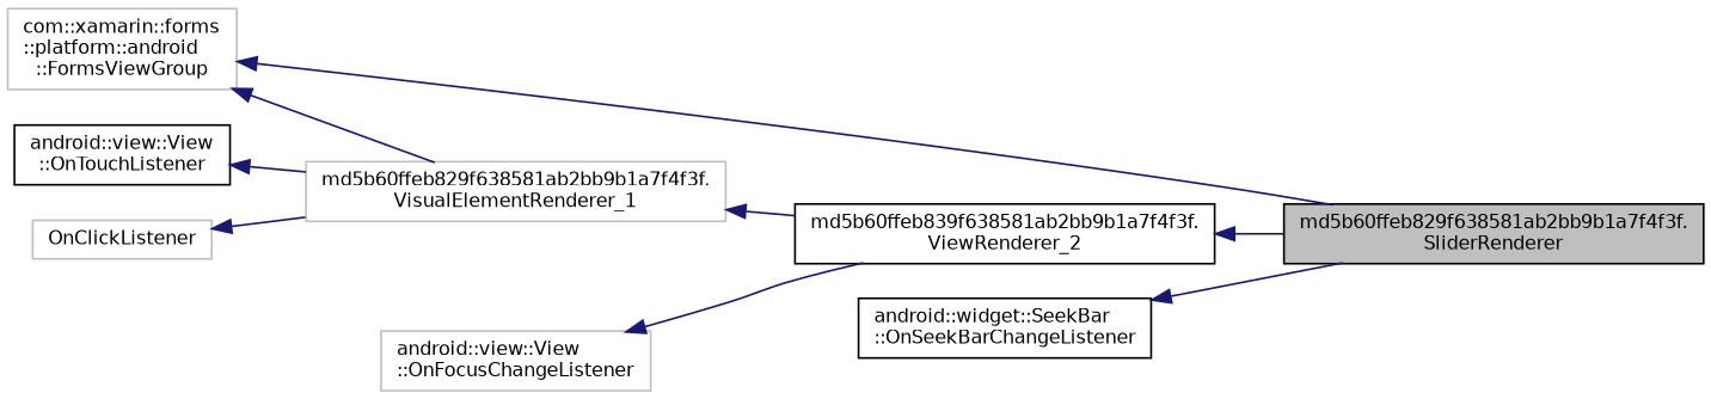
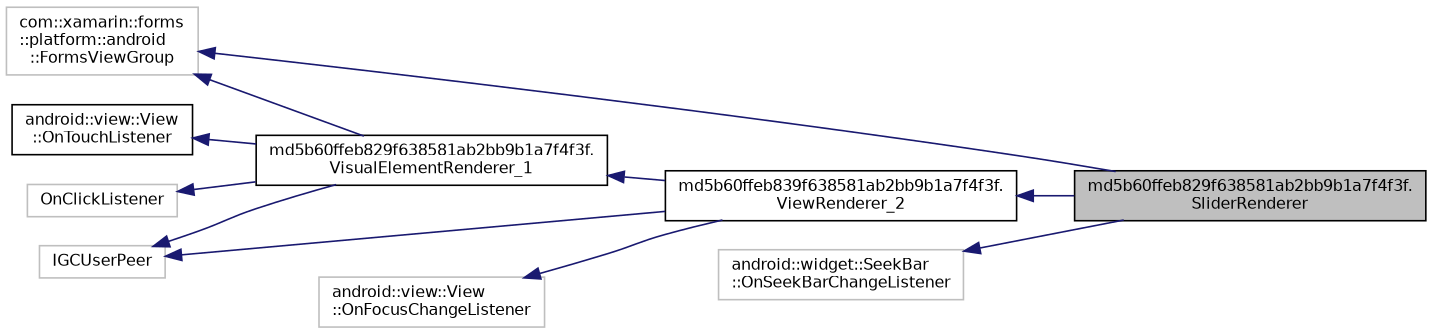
  digraph {
    rankdir=LR
    node [color=grey75 fillcolor=white fontname=Helvetica fontsize=10 shape=record style=filled]
    edge [color=midnightblue dir=back fontname=Helvetica fontsize=10 labelfontname=Helvetica labelfontsize=10 style=solid]
    n1 [color=black fillcolor=grey75 fontcolor=black height=0.2 label="md5b60ffeb829f638581ab2bb9b1a7f4f3f.\lSliderRenderer" width=0.4]
    n2 [color=black height=0.2 label="md5b60ffeb839f638581ab2bb9b1a7f4f3f.\lViewRenderer_2" width=0.4]
-   n3 [height=0.2 label="md5b60ffeb829f638581ab2bb9b1a7f4f3f.\lVisualElementRenderer_1" width=0.4]
+   n3 [color=black height=0.2 label="md5b60ffeb829f638581ab2bb9b1a7f4f3f.\lVisualElementRenderer_1" width=0.4]
    n4 [height=0.2 label="com::xamarin::forms\l::platform::android\l::FormsViewGroup" width=0.4]
+   n5 [height=0.2 label=IGCUserPeer width=0.4]
    n6 [color=black height=0.2 label="android::view::View\l::OnTouchListener" width=0.4]
    n7 [height=0.2 label=OnClickListener width=0.4]
    n8 [height=0.2 label="android::view::View\l::OnFocusChangeListener" width=0.4]
-   n9 [color=black height=0.2 label="android::widget::SeekBar\l::OnSeekBarChangeListener" width=0.4]
+   n9 [height=0.2 label="android::widget::SeekBar\l::OnSeekBarChangeListener" width=0.4]
    n2 -> n1
    n3 -> n2
    n4 -> n1
    n4 -> n3
+   n5 -> n2
+   n5 -> n3
    n6 -> n3
    n7 -> n3
    n8 -> n2
    n9 -> n1
  }
